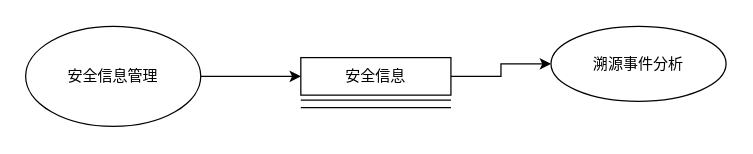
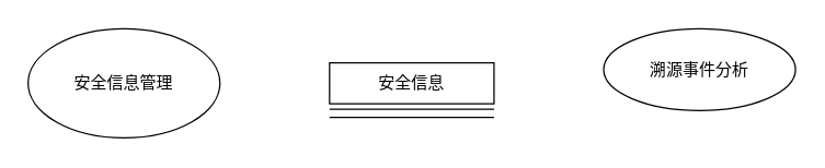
  <mxCell id="0" />
  <mxCell id="1" parent="0" />
- <mxCell id="2" value="" style="edgeStyle=orthogonalEdgeStyle;rounded=0;orthogonalLoop=1;jettySize=auto;html=1;" edge="1" parent="1" source="3" target="6"><mxGeometry relative="1" as="geometry" /></mxCell>
  <mxCell id="3" value="安全信息管理" style="ellipse;whiteSpace=wrap;html=1;" vertex="1" parent="1"><mxGeometry x="20" y="20.5" width="140" height="80" as="geometry" /></mxCell>
  <mxCell id="4" value="溯源事件分析" style="ellipse;whiteSpace=wrap;html=1;" vertex="1" parent="1"><mxGeometry x="440" y="20.5" width="140" height="60" as="geometry" /></mxCell>
- <mxCell id="5" value="" style="edgeStyle=orthogonalEdgeStyle;rounded=0;orthogonalLoop=1;jettySize=auto;html=1;" edge="1" parent="1" source="6" target="4"><mxGeometry relative="1" as="geometry" /></mxCell>
  <mxCell id="6" value="安全信息" style="rounded=0;whiteSpace=wrap;html=1;" vertex="1" parent="1"><mxGeometry x="240" y="45.5" width="120" height="30" as="geometry" /></mxCell>
  <mxCell id="7" value="" style="endArrow=none;html=1;rounded=0;" edge="1" parent="1"><mxGeometry width="50" height="50" relative="1" as="geometry"><mxPoint x="240" y="79.5" as="sourcePoint" /><mxPoint x="360" y="79.5" as="targetPoint" /></mxGeometry></mxCell>
  <mxCell id="8" value="" style="endArrow=none;html=1;rounded=0;" edge="1" parent="1"><mxGeometry width="50" height="50" relative="1" as="geometry"><mxPoint x="240" y="85.5" as="sourcePoint" /><mxPoint x="360" y="85.5" as="targetPoint" /></mxGeometry></mxCell>
